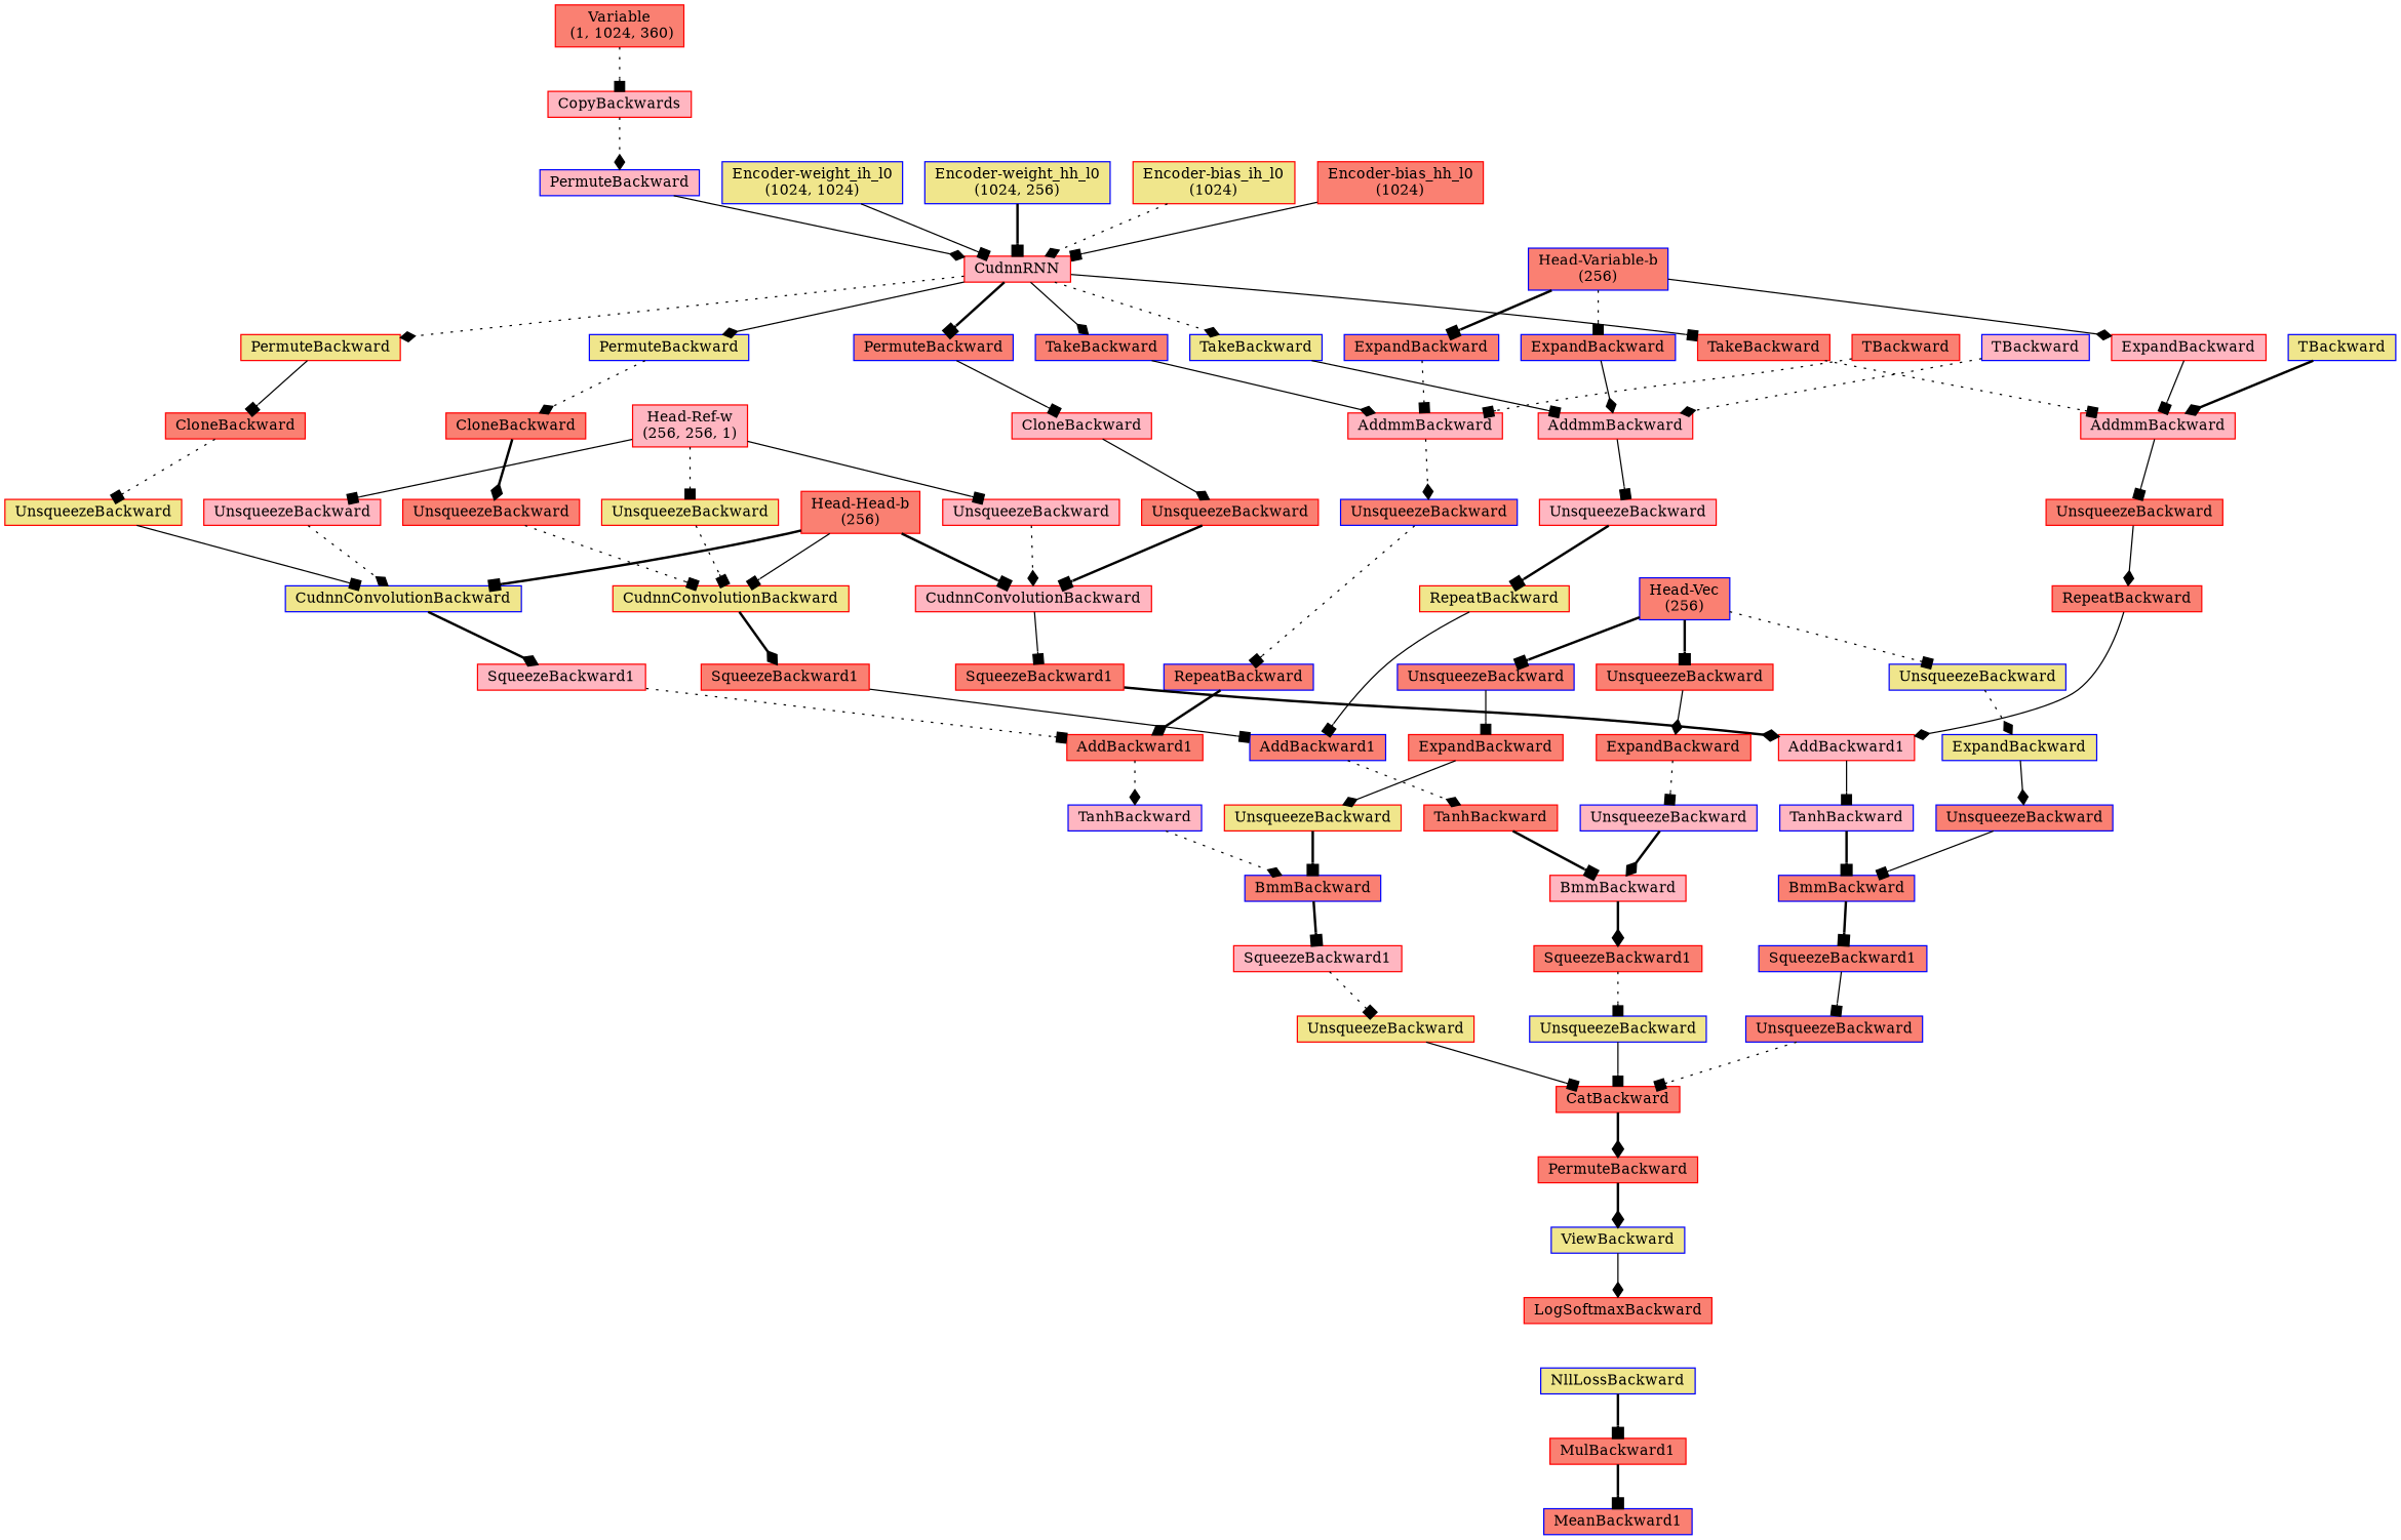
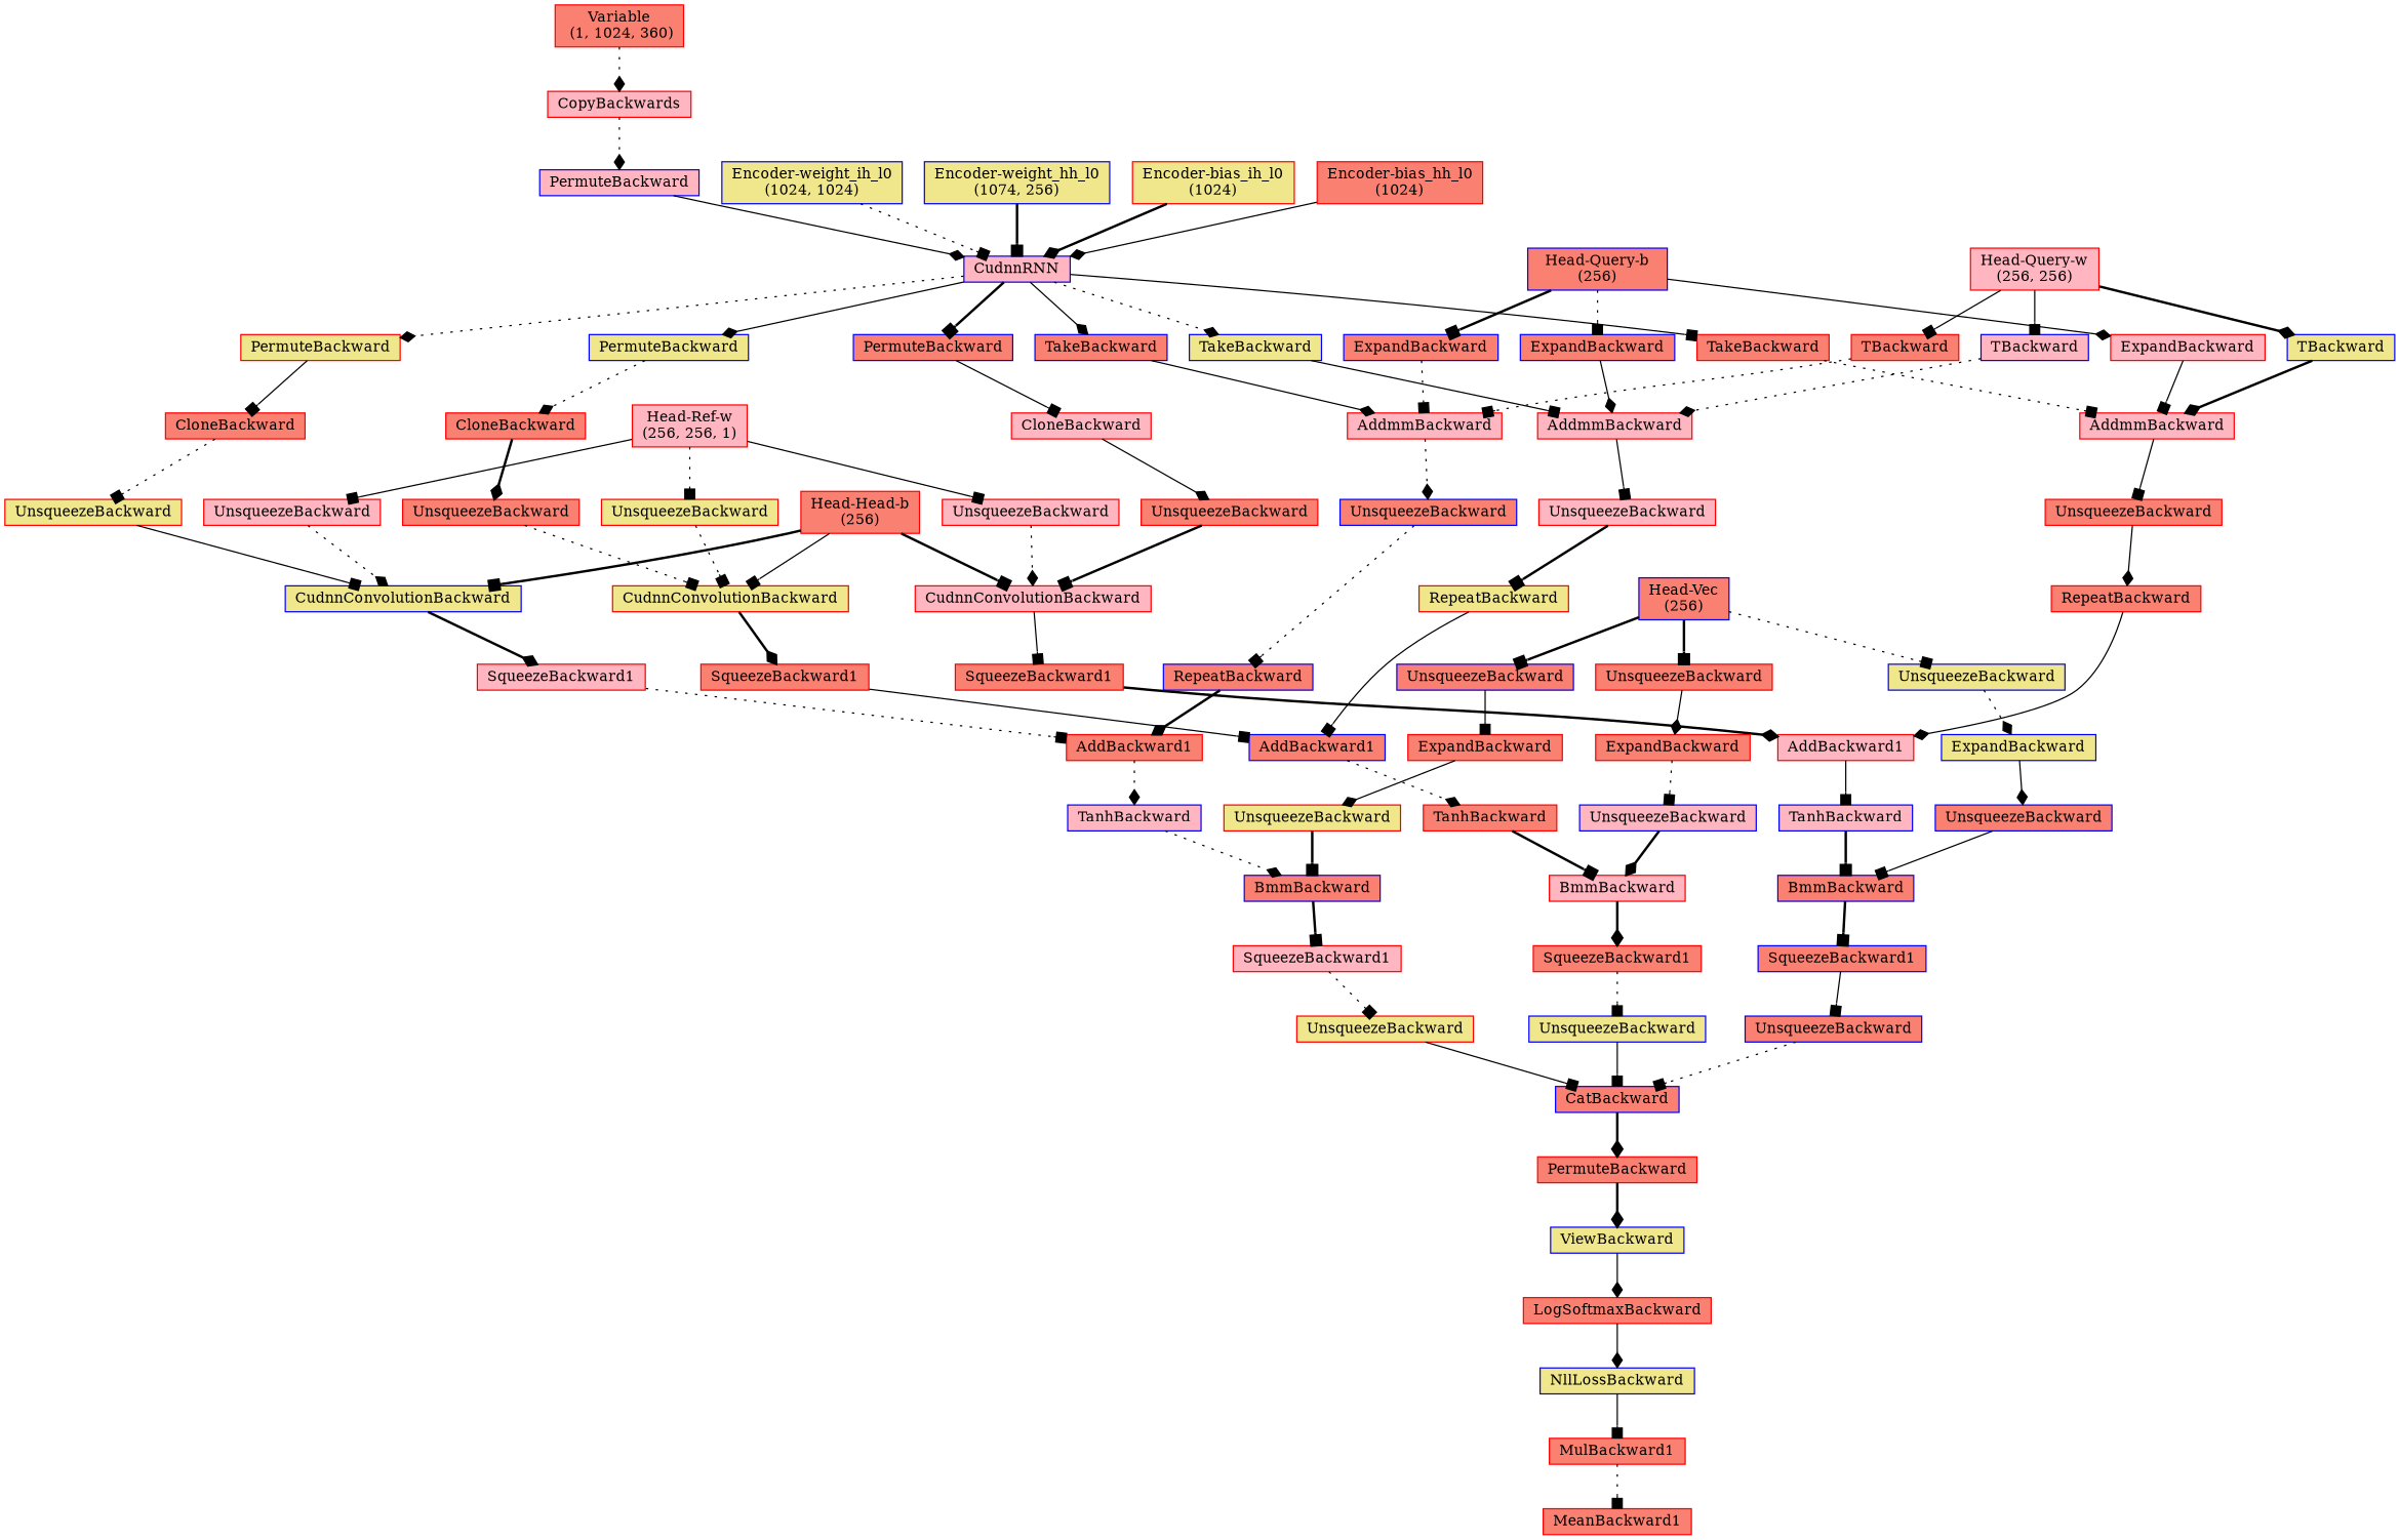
  digraph {
    node [align=left color=red fillcolor=salmon fontsize=12 ranksep=0.1 shape=box style=filled]
    edge [arrowhead=box style=solid]
-   n1 [color=blue height=0.2 label=MeanBackward1]
+   n1 [height=0.2 label=MeanBackward1]
    n2 [height=0.2 label=MulBackward1]
    n3 [color=blue fillcolor=khaki height=0.2 label=NllLossBackward]
    n4 [height=0.2 label=LogSoftmaxBackward]
    n5 [color=blue fillcolor=khaki height=0.2 label=ViewBackward]
    n6 [height=0.2 label=PermuteBackward]
-   n7 [height=0.2 label=CatBackward]
+   n7 [color=blue height=0.2 label=CatBackward]
    n8 [color=blue height=0.2 label=UnsqueezeBackward]
    n9 [color=blue fillcolor=khaki height=0.2 label=UnsqueezeBackward]
    n10 [fillcolor=khaki height=0.2 label=UnsqueezeBackward]
    n11 [fillcolor=lightpink height=0.2 label=SqueezeBackward1]
    n12 [color=blue height=0.2 label=BmmBackward]
    n13 [fillcolor=khaki height=0.2 label=UnsqueezeBackward]
    n14 [color=blue fillcolor=lightpink height=0.2 label=TanhBackward]
    n15 [height=0.2 label=AddBackward1]
    n16 [color=blue height=0.2 label=RepeatBackward]
    n17 [fillcolor=lightpink height=0.2 label=SqueezeBackward1]
    n18 [color=blue fillcolor=khaki height=0.2 label=CudnnConvolutionBackward]
    n19 [fillcolor=khaki height=0.2 label=UnsqueezeBackward]
    n20 [fillcolor=lightpink height=0.2 label=UnsqueezeBackward]
    n21 [height=0.2 label="Head-Head-b\n(256)"]
    n22 [fillcolor=khaki height=0.2 label=CudnnConvolutionBackward]
    n23 [fillcolor=lightpink height=0.2 label=CudnnConvolutionBackward]
    n24 [height=0.2 label=SqueezeBackward1]
    n25 [height=0.2 label=SqueezeBackward1]
    n26 [fillcolor=lightpink height=0.2 label="Head-Ref-w\n(256, 256, 1)"]
    n27 [fillcolor=khaki height=0.2 label=UnsqueezeBackward]
    n28 [fillcolor=lightpink height=0.2 label=UnsqueezeBackward]
    n29 [height=0.2 label=CloneBackward]
    n30 [fillcolor=khaki height=0.2 label=PermuteBackward]
-   n31 [fillcolor=lightpink height=0.2 label=CudnnRNN]
+   n31 [color=blue fillcolor=lightpink height=0.2 label=CudnnRNN]
    n32 [color=blue height=0.2 label=TakeBackward]
    n33 [color=blue fillcolor=khaki height=0.2 label=PermuteBackward]
    n34 [color=blue fillcolor=khaki height=0.2 label=TakeBackward]
    n35 [color=blue height=0.2 label=PermuteBackward]
    n36 [height=0.2 label=TakeBackward]
    n37 [fillcolor=lightpink height=0.2 label=AddmmBackward]
    n38 [height=0.2 label=CloneBackward]
    n39 [fillcolor=lightpink height=0.2 label=AddmmBackward]
    n40 [fillcolor=lightpink height=0.2 label=CloneBackward]
    n41 [fillcolor=lightpink height=0.2 label=AddmmBackward]
    n42 [color=blue fillcolor=lightpink height=0.2 label=PermuteBackward]
    n43 [color=blue fillcolor=khaki height=0.2 label="Encoder-weight_ih_l0\n(1024, 1024)"]
-   n44 [color=blue fillcolor=khaki height=0.2 label="Encoder-weight_hh_l0\n(1024, 256)"]
+   n44 [color=blue fillcolor=khaki height=0.2 label="Encoder-weight_hh_l0\n(1074, 256)"]
    n45 [fillcolor=khaki height=0.2 label="Encoder-bias_ih_l0\n(1024)"]
    n46 [height=0.2 label="Encoder-bias_hh_l0\n(1024)"]
    n47 [fillcolor=lightpink height=0.2 label=CopyBackwards]
    n48 [height=0.2 label="Variable\n (1, 1024, 360)"]
    n49 [color=blue height=0.2 label=UnsqueezeBackward]
    n50 [color=blue height=0.2 label=ExpandBackward]
    n51 [height=0.2 label=TBackward]
+   n52 [fillcolor=lightpink height=0.2 label="Head-Query-w\n(256, 256)"]
    n53 [color=blue fillcolor=lightpink height=0.2 label=TBackward]
    n54 [color=blue fillcolor=khaki height=0.2 label=TBackward]
-   n55 [color=blue height=0.2 label="Head-Variable-b\n(256)"]
+   n55 [color=blue height=0.2 label="Head-Query-b\n(256)"]
    n56 [color=blue height=0.2 label=ExpandBackward]
    n57 [fillcolor=lightpink height=0.2 label=ExpandBackward]
    n58 [height=0.2 label=ExpandBackward]
    n59 [color=blue height=0.2 label=UnsqueezeBackward]
    n60 [color=blue height=0.2 label="Head-Vec\n(256)"]
    n61 [height=0.2 label=UnsqueezeBackward]
    n62 [color=blue fillcolor=khaki height=0.2 label=UnsqueezeBackward]
    n63 [height=0.2 label=ExpandBackward]
    n64 [color=blue fillcolor=khaki height=0.2 label=ExpandBackward]
    n65 [height=0.2 label=SqueezeBackward1]
    n66 [fillcolor=lightpink height=0.2 label=BmmBackward]
    n67 [color=blue fillcolor=lightpink height=0.2 label=UnsqueezeBackward]
    n68 [height=0.2 label=TanhBackward]
    n69 [color=blue height=0.2 label=AddBackward1]
    n70 [fillcolor=khaki height=0.2 label=RepeatBackward]
    n71 [height=0.2 label=UnsqueezeBackward]
    n72 [fillcolor=lightpink height=0.2 label=UnsqueezeBackward]
    n73 [color=blue height=0.2 label=SqueezeBackward1]
    n74 [color=blue height=0.2 label=BmmBackward]
    n75 [color=blue height=0.2 label=UnsqueezeBackward]
    n76 [color=blue fillcolor=lightpink height=0.2 label=TanhBackward]
    n77 [fillcolor=lightpink height=0.2 label=AddBackward1]
    n78 [height=0.2 label=RepeatBackward]
    n79 [height=0.2 label=UnsqueezeBackward]
    n80 [height=0.2 label=UnsqueezeBackward]
-   n2 -> n1 [style=bold]
-   n3 -> n2 [style=bold]
+   n2 -> n1 [style=dotted]
+   n3 -> n2
+   n4 -> n3 [arrowhead=diamond]
    n5 -> n4 [arrowhead=diamond]
    n6 -> n5 [arrowhead=diamond style=bold]
    n7 -> n6 [arrowhead=diamond style=bold]
    n8 -> n7 [style=dotted]
    n9 -> n7
    n10 -> n7
    n11 -> n10 [style=dotted]
    n12 -> n11 [style=bold]
    n13 -> n12 [style=bold]
    n14 -> n12 [arrowhead=diamond style=dotted]
    n15 -> n14 [arrowhead=diamond style=dotted]
    n16 -> n15 [arrowhead=diamond style=bold]
    n17 -> n15 [style=dotted]
    n18 -> n17 [arrowhead=diamond style=bold]
    n19 -> n18
    n20 -> n18 [arrowhead=diamond style=dotted]
    n21 -> n18 [style=bold]
    n21 -> n22
    n21 -> n23 [style=bold]
    n22 -> n24 [arrowhead=diamond style=bold]
    n23 -> n25
    n24 -> n69
    n25 -> n77 [arrowhead=diamond style=bold]
    n26 -> n20
    n26 -> n27 [style=dotted]
    n26 -> n28
    n27 -> n22 [style=dotted]
    n28 -> n23 [arrowhead=diamond style=dotted]
    n29 -> n19 [style=dotted]
    n30 -> n29
    n31 -> n30 [arrowhead=diamond style=dotted]
    n31 -> n32 [arrowhead=diamond]
    n31 -> n33 [arrowhead=diamond]
    n31 -> n34 [arrowhead=diamond style=dotted]
    n31 -> n35 [style=bold]
    n31 -> n36
    n32 -> n37 [arrowhead=diamond]
    n33 -> n38 [arrowhead=diamond style=dotted]
    n34 -> n39
    n35 -> n40
    n36 -> n41 [style=dotted]
    n37 -> n49 [arrowhead=diamond style=dotted]
    n38 -> n71 [arrowhead=diamond style=bold]
    n39 -> n72
    n40 -> n79 [arrowhead=diamond]
    n41 -> n80
    n42 -> n31 [arrowhead=diamond]
-   n43 -> n31
+   n43 -> n31 [style=dotted]
    n44 -> n31 [style=bold]
-   n45 -> n31 [arrowhead=diamond style=dotted]
-   n46 -> n31
+   n45 -> n31 [arrowhead=diamond style=bold]
+   n46 -> n31 [arrowhead=diamond]
    n47 -> n42 [arrowhead=diamond style=dotted]
-   n48 -> n47 [style=dotted]
+   n48 -> n47 [arrowhead=diamond style=dotted]
    n49 -> n16 [style=dotted]
    n50 -> n37 [style=dotted]
    n51 -> n37 [style=dotted]
+   n52 -> n51
+   n52 -> n53
+   n52 -> n54 [arrowhead=diamond style=bold]
    n53 -> n39 [arrowhead=diamond style=dotted]
    n54 -> n41 [arrowhead=diamond style=bold]
    n55 -> n50 [style=bold]
    n55 -> n56 [style=dotted]
    n55 -> n57 [arrowhead=diamond]
    n56 -> n39 [arrowhead=diamond]
    n57 -> n41
    n58 -> n13 [arrowhead=diamond]
    n59 -> n58
    n60 -> n59 [style=bold]
    n60 -> n61 [style=bold]
    n60 -> n62 [style=dotted]
    n61 -> n63 [arrowhead=diamond]
    n62 -> n64 [arrowhead=diamond style=dotted]
    n63 -> n67 [style=dotted]
    n64 -> n75 [arrowhead=diamond]
    n65 -> n9 [style=dotted]
    n66 -> n65 [arrowhead=diamond style=bold]
    n67 -> n66 [arrowhead=diamond style=bold]
    n68 -> n66 [style=bold]
    n69 -> n68 [arrowhead=diamond style=dotted]
    n70 -> n69
    n71 -> n22 [style=dotted]
    n72 -> n70 [style=bold]
    n73 -> n8
    n74 -> n73 [style=bold]
    n75 -> n74
    n76 -> n74 [style=bold]
    n77 -> n76
    n78 -> n77 [arrowhead=diamond]
    n79 -> n23 [style=bold]
    n80 -> n78 [arrowhead=diamond]
  }
